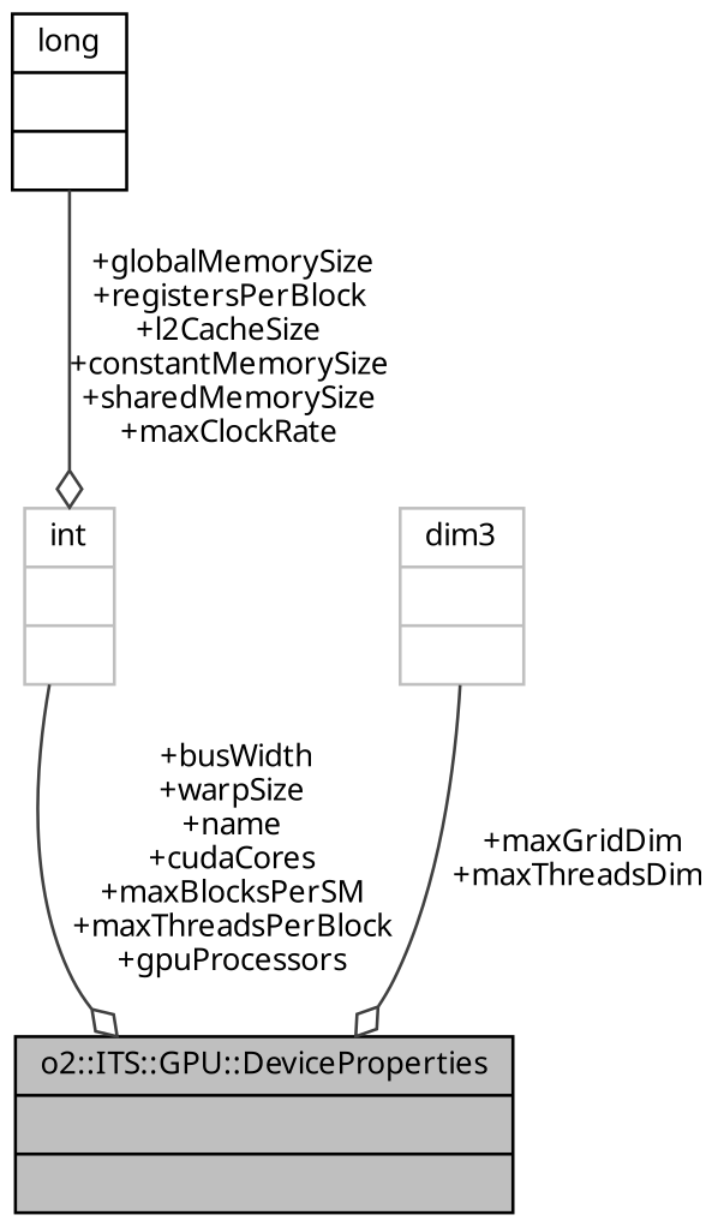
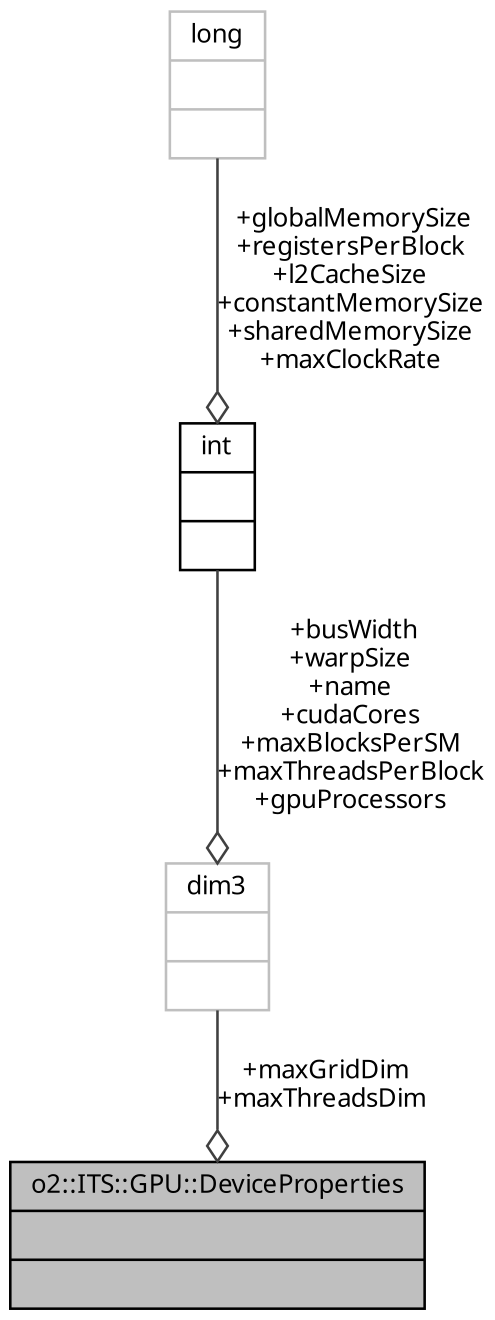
  digraph {
    fontname="Noto Sans"
    node [color=black fontname="Noto Sans" fontsize=10 shape=record]
    edge [arrowhead=odiamond color=grey25 fontname="Noto Sans" fontsize=10 labelfontname=Helvetica labelfontsize=10 style=solid]
    n1 [fillcolor=grey75 fontcolor=black height=0.2 label="{o2::ITS::GPU::DeviceProperties\n||}" style=filled width=0.4]
-   n2 [color=grey75 height=0.2 label="{int\n||}" width=0.4]
-   n3 [height=0.2 label="{long\n||}" width=0.4]
+   n2 [height=0.2 label="{int\n||}" width=0.4]
+   n3 [color=grey75 height=0.2 label="{long\n||}" width=0.4]
    n4 [color=grey75 height=0.2 label="{dim3\n||}" width=0.4]
-   n2 -> n1 [label=" +busWidth\n+warpSize\n+name\n+cudaCores\n+maxBlocksPerSM\n+maxThreadsPerBlock\n+gpuProcessors"]
+   n2 -> n4 [label=" +busWidth\n+warpSize\n+name\n+cudaCores\n+maxBlocksPerSM\n+maxThreadsPerBlock\n+gpuProcessors"]
    n3 -> n2 [label=" +globalMemorySize\n+registersPerBlock\n+l2CacheSize\n+constantMemorySize\n+sharedMemorySize\n+maxClockRate"]
    n4 -> n1 [label=" +maxGridDim\n+maxThreadsDim"]
  }
